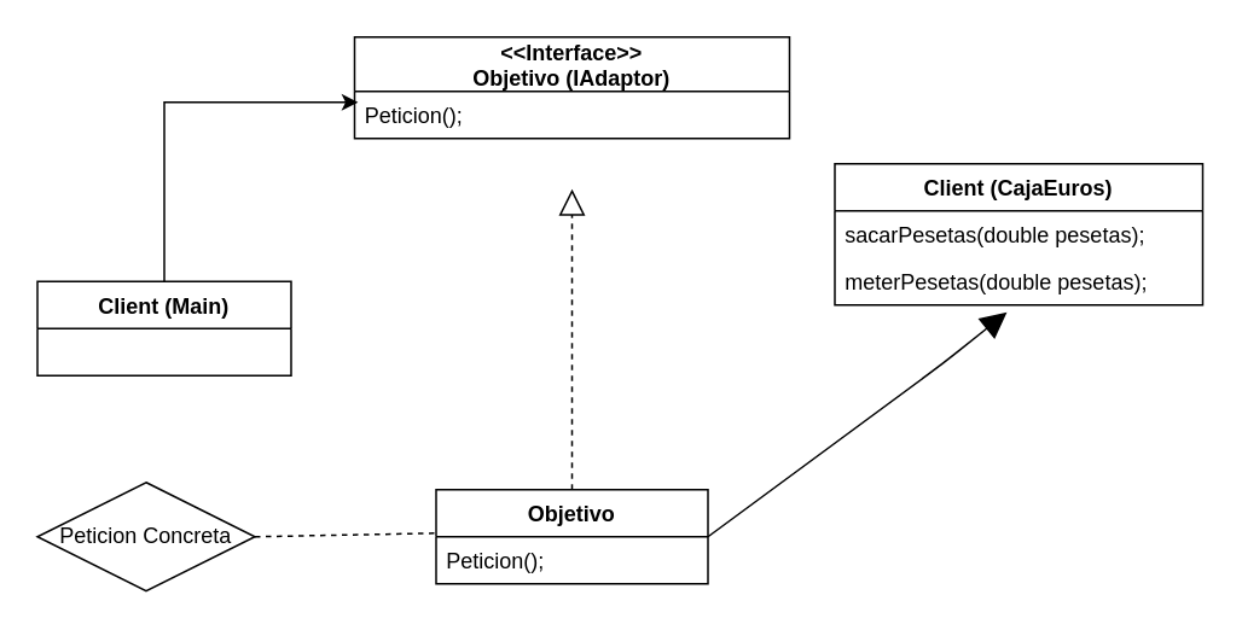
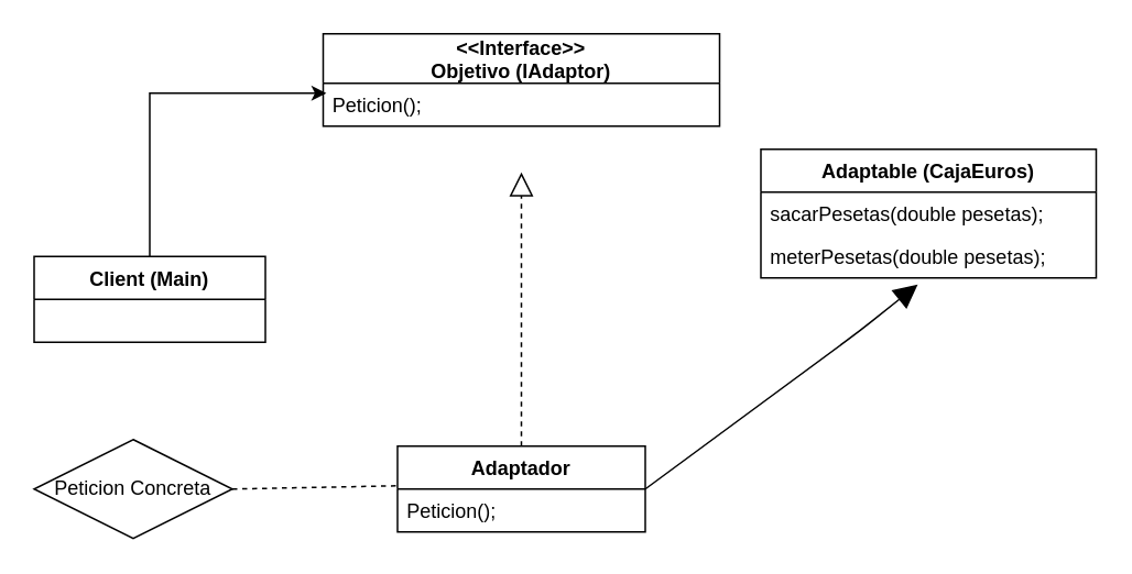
  <mxCell id="0" />
  <mxCell id="1" parent="0" />
  <mxCell id="2" value="Peticion Concreta" style="rhombus;whiteSpace=wrap;html=1;" vertex="1" parent="1"><mxGeometry x="20" y="266" width="120" height="60" as="geometry" /></mxCell>
  <mxCell id="3" value="" style="endArrow=none;dashed=1;html=1;exitX=1;exitY=0.5;exitDx=0;exitDy=0;entryX=0.013;entryY=-0.077;entryDx=0;entryDy=0;entryPerimeter=0;" edge="1" parent="1" source="2" target="9"><mxGeometry width="50" height="50" relative="1" as="geometry"><mxPoint x="310" y="140" as="sourcePoint" /><mxPoint x="260" y="202" as="targetPoint" /></mxGeometry></mxCell>
  <mxCell id="4" value="" style="endArrow=block;dashed=1;endFill=0;endSize=12;html=1;exitX=0.5;exitY=0;exitDx=0;exitDy=0;entryX=0.5;entryY=1.077;entryDx=0;entryDy=0;entryPerimeter=0;" edge="1" parent="1" source="8"><mxGeometry width="160" relative="1" as="geometry"><mxPoint x="260" y="110" as="sourcePoint" /><mxPoint x="315" y="104.002" as="targetPoint" /><Array as="points" /></mxGeometry></mxCell>
  <mxCell id="5" value="" style="endArrow=block;endFill=1;endSize=12;html=1;exitX=1;exitY=0.5;exitDx=0;exitDy=0;entryX=0.468;entryY=1.154;entryDx=0;entryDy=0;entryPerimeter=0;" edge="1" parent="1" source="8" target="15"><mxGeometry width="160" relative="1" as="geometry"><mxPoint x="260" y="110" as="sourcePoint" /><mxPoint x="519.04" y="122.002" as="targetPoint" /><Array as="points"><mxPoint x="520" y="200" /></Array></mxGeometry></mxCell>
  <mxCell id="6" value="&lt;div&gt;&lt;br&gt;&lt;/div&gt;&lt;div&gt;&lt;br&gt;&lt;/div&gt;" style="text;html=1;align=center;verticalAlign=middle;resizable=0;points=[];autosize=1;" vertex="1" parent="1"><mxGeometry x="543" y="223" width="20" height="30" as="geometry" /></mxCell>
  <mxCell id="7" style="edgeStyle=orthogonalEdgeStyle;rounded=0;orthogonalLoop=1;jettySize=auto;html=1;entryX=0.008;entryY=0.231;entryDx=0;entryDy=0;entryPerimeter=0;" edge="1" parent="1" source="10" target="12"><mxGeometry relative="1" as="geometry" /></mxCell>
- <mxCell id="8" value="Objetivo" style="swimlane;fontStyle=1;childLayout=stackLayout;horizontal=1;startSize=26;fillColor=none;horizontalStack=0;resizeParent=1;resizeParentMax=0;resizeLast=0;collapsible=1;marginBottom=0;" vertex="1" parent="1"><mxGeometry x="240" y="270" width="150" height="52" as="geometry" /></mxCell>
+ <mxCell id="8" value="Adaptador" style="swimlane;fontStyle=1;childLayout=stackLayout;horizontal=1;startSize=26;fillColor=none;horizontalStack=0;resizeParent=1;resizeParentMax=0;resizeLast=0;collapsible=1;marginBottom=0;" vertex="1" parent="1"><mxGeometry x="240" y="270" width="150" height="52" as="geometry" /></mxCell>
  <mxCell id="9" value="Peticion();" style="text;strokeColor=none;fillColor=none;align=left;verticalAlign=top;spacingLeft=4;spacingRight=4;overflow=hidden;rotatable=0;points=[[0,0.5],[1,0.5]];portConstraint=eastwest;" vertex="1" parent="8"><mxGeometry y="26" width="150" height="26" as="geometry" /></mxCell>
  <mxCell id="10" value="Client (Main)" style="swimlane;fontStyle=1;childLayout=stackLayout;horizontal=1;startSize=26;fillColor=none;horizontalStack=0;resizeParent=1;resizeParentMax=0;resizeLast=0;collapsible=1;marginBottom=0;" vertex="1" parent="1"><mxGeometry x="20" y="155" width="140" height="52" as="geometry" /></mxCell>
  <mxCell id="11" value="&lt;&lt;Interface&gt;&gt;&#10;Objetivo (IAdaptor)" style="swimlane;fontStyle=1;childLayout=stackLayout;horizontal=1;startSize=30;fillColor=none;horizontalStack=0;resizeParent=1;resizeParentMax=0;resizeLast=0;collapsible=1;marginBottom=0;" vertex="1" parent="1"><mxGeometry x="195" y="20" width="240" height="56" as="geometry" /></mxCell>
  <mxCell id="12" value="Peticion();" style="text;strokeColor=none;fillColor=none;align=left;verticalAlign=top;spacingLeft=4;spacingRight=4;overflow=hidden;rotatable=0;points=[[0,0.5],[1,0.5]];portConstraint=eastwest;" vertex="1" parent="11"><mxGeometry y="30" width="240" height="26" as="geometry" /></mxCell>
- <mxCell id="13" value="Client (CajaEuros)" style="swimlane;fontStyle=1;childLayout=stackLayout;horizontal=1;startSize=26;fillColor=none;horizontalStack=0;resizeParent=1;resizeParentMax=0;resizeLast=0;collapsible=1;marginBottom=0;" vertex="1" parent="1"><mxGeometry x="460" y="90" width="203" height="78" as="geometry" /></mxCell>
+ <mxCell id="13" value="Adaptable (CajaEuros)" style="swimlane;fontStyle=1;childLayout=stackLayout;horizontal=1;startSize=26;fillColor=none;horizontalStack=0;resizeParent=1;resizeParentMax=0;resizeLast=0;collapsible=1;marginBottom=0;" vertex="1" parent="1"><mxGeometry x="460" y="90" width="203" height="78" as="geometry" /></mxCell>
  <mxCell id="14" value="sacarPesetas(double pesetas);" style="text;strokeColor=none;fillColor=none;align=left;verticalAlign=top;spacingLeft=4;spacingRight=4;overflow=hidden;rotatable=0;points=[[0,0.5],[1,0.5]];portConstraint=eastwest;" vertex="1" parent="13"><mxGeometry y="26" width="203" height="26" as="geometry" /></mxCell>
  <mxCell id="15" value="meterPesetas(double pesetas);" style="text;strokeColor=none;fillColor=none;align=left;verticalAlign=top;spacingLeft=4;spacingRight=4;overflow=hidden;rotatable=0;points=[[0,0.5],[1,0.5]];portConstraint=eastwest;" vertex="1" parent="13"><mxGeometry y="52" width="203" height="26" as="geometry" /></mxCell>
